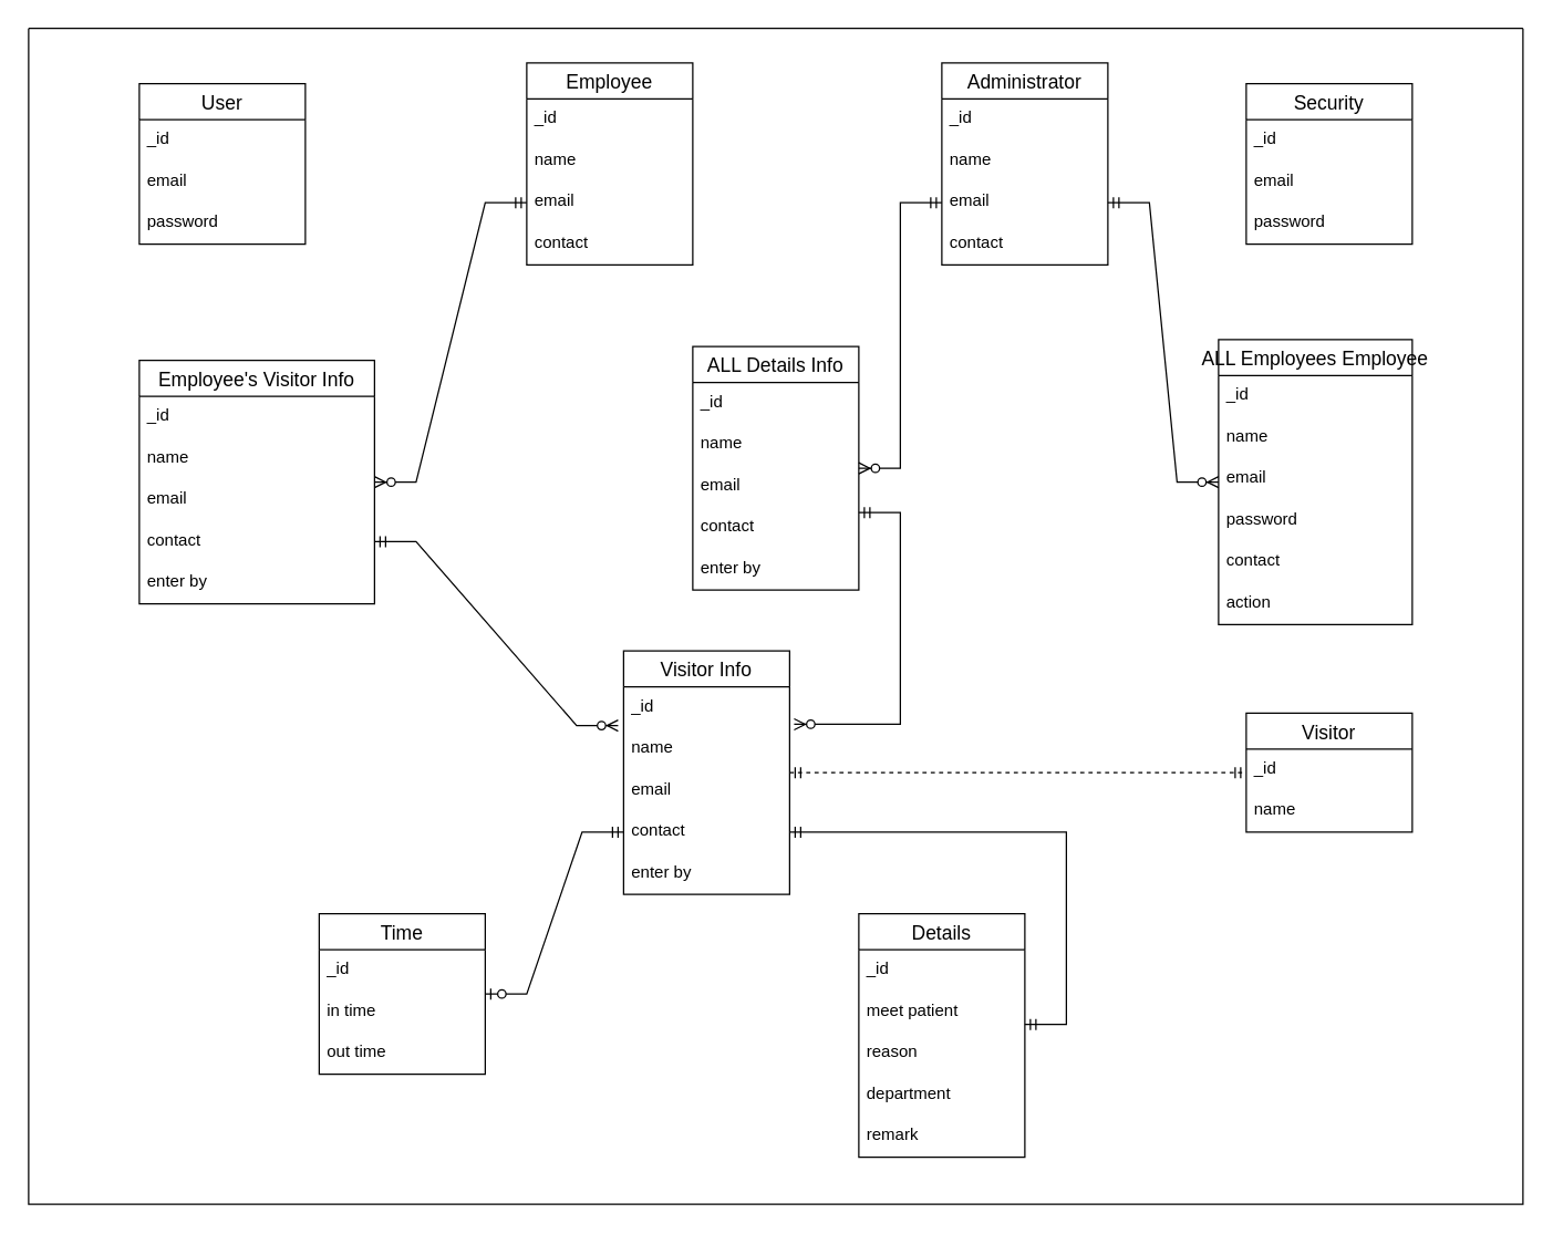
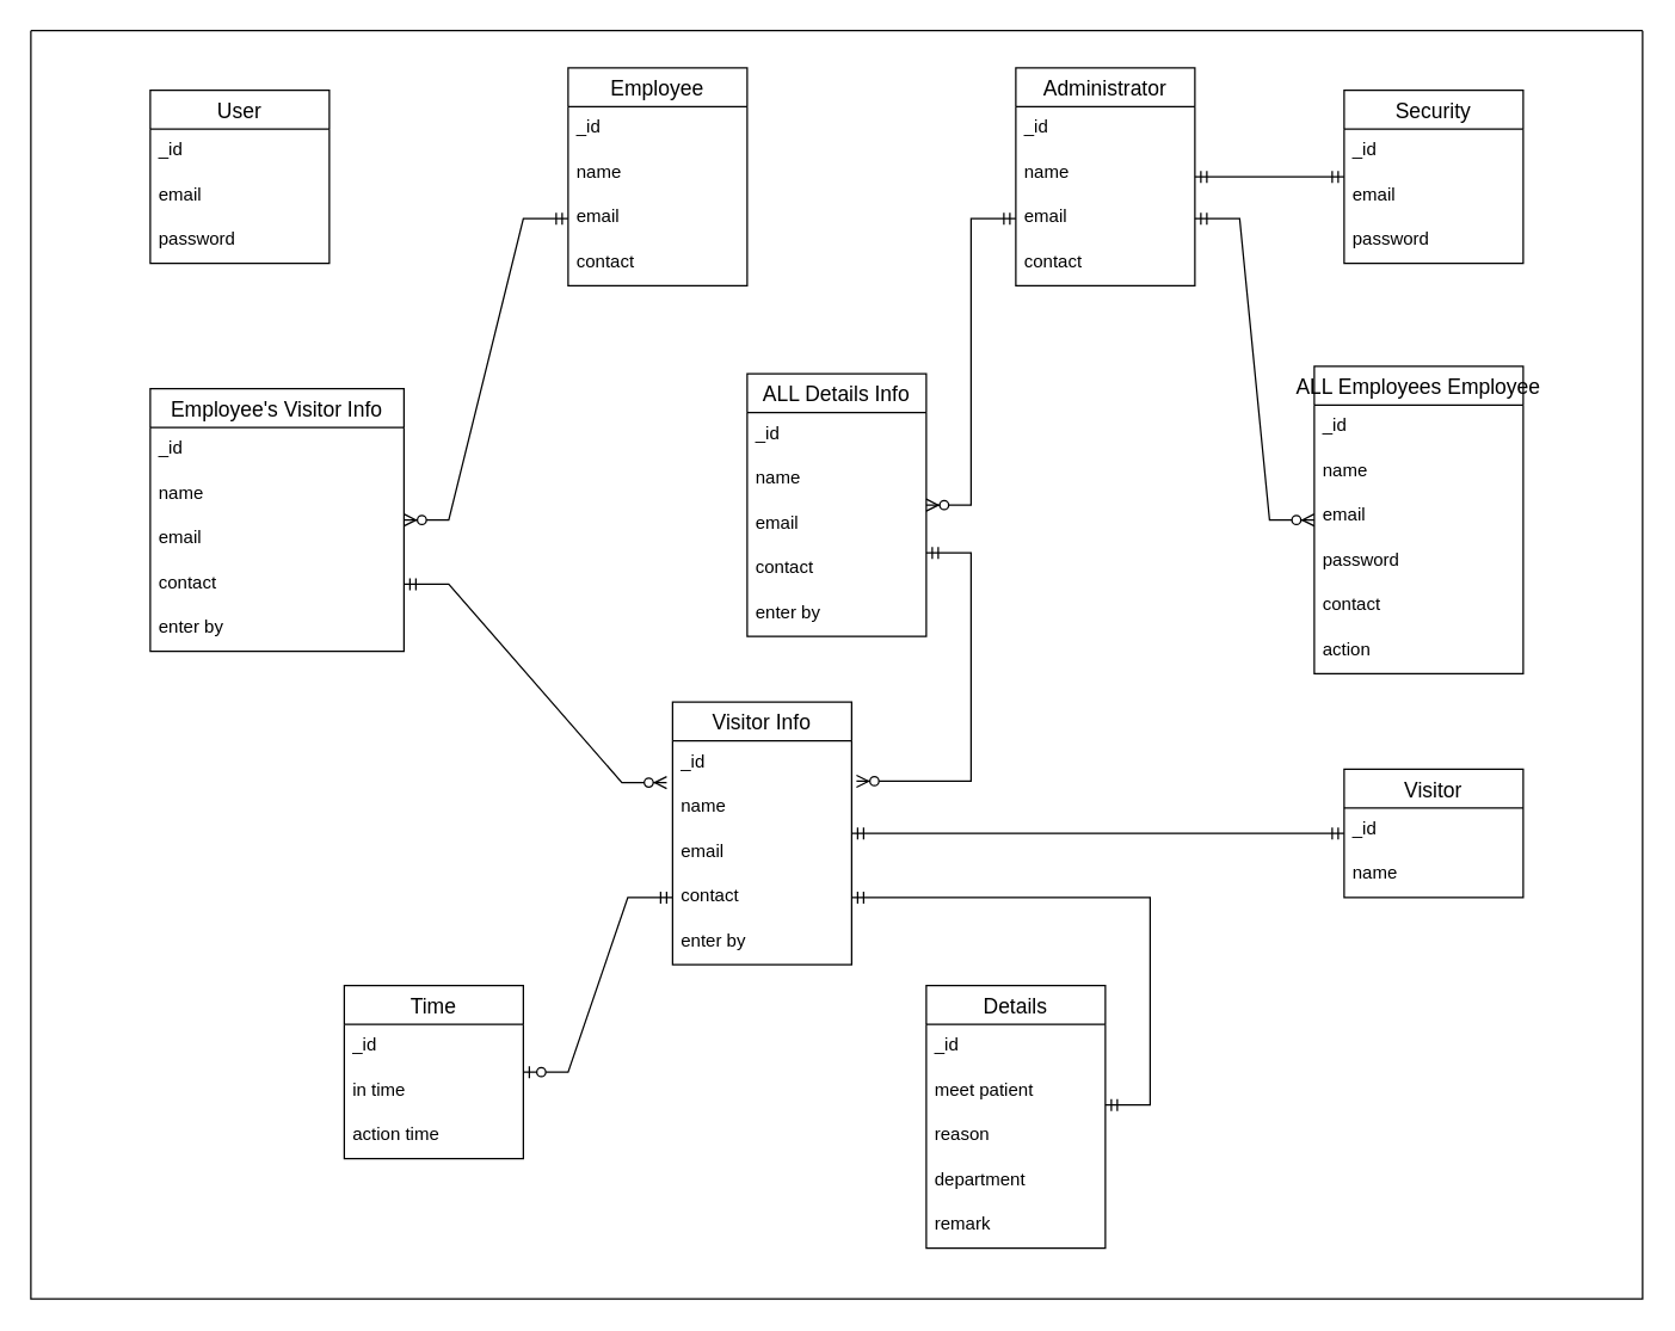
  <mxCell id="0" />
  <mxCell id="1" parent="0" />
  <mxCell id="2" value="User" style="swimlane;fontStyle=0;childLayout=stackLayout;horizontal=1;startSize=26;horizontalStack=0;resizeParent=1;resizeParentMax=0;resizeLast=0;collapsible=1;marginBottom=0;align=center;fontSize=14;" vertex="1" parent="1"><mxGeometry x="100" y="60" width="120" height="116" as="geometry" /></mxCell>
  <mxCell id="3" value="_id" style="text;strokeColor=none;fillColor=none;spacingLeft=4;spacingRight=4;overflow=hidden;rotatable=0;points=[[0,0.5],[1,0.5]];portConstraint=eastwest;fontSize=12;" vertex="1" parent="2"><mxGeometry y="26" width="120" height="30" as="geometry" /></mxCell>
  <mxCell id="4" value="email" style="text;strokeColor=none;fillColor=none;spacingLeft=4;spacingRight=4;overflow=hidden;rotatable=0;points=[[0,0.5],[1,0.5]];portConstraint=eastwest;fontSize=12;" vertex="1" parent="2"><mxGeometry y="56" width="120" height="30" as="geometry" /></mxCell>
  <mxCell id="5" value="password" style="text;strokeColor=none;fillColor=none;spacingLeft=4;spacingRight=4;overflow=hidden;rotatable=0;points=[[0,0.5],[1,0.5]];portConstraint=eastwest;fontSize=12;" vertex="1" parent="2"><mxGeometry y="86" width="120" height="30" as="geometry" /></mxCell>
  <mxCell id="6" value="Security" style="swimlane;fontStyle=0;childLayout=stackLayout;horizontal=1;startSize=26;horizontalStack=0;resizeParent=1;resizeParentMax=0;resizeLast=0;collapsible=1;marginBottom=0;align=center;fontSize=14;" vertex="1" parent="1"><mxGeometry x="900" y="60" width="120" height="116" as="geometry" /></mxCell>
  <mxCell id="7" value="_id" style="text;strokeColor=none;fillColor=none;spacingLeft=4;spacingRight=4;overflow=hidden;rotatable=0;points=[[0,0.5],[1,0.5]];portConstraint=eastwest;fontSize=12;" vertex="1" parent="6"><mxGeometry y="26" width="120" height="30" as="geometry" /></mxCell>
  <mxCell id="8" value="email" style="text;strokeColor=none;fillColor=none;spacingLeft=4;spacingRight=4;overflow=hidden;rotatable=0;points=[[0,0.5],[1,0.5]];portConstraint=eastwest;fontSize=12;" vertex="1" parent="6"><mxGeometry y="56" width="120" height="30" as="geometry" /></mxCell>
  <mxCell id="9" value="password" style="text;strokeColor=none;fillColor=none;spacingLeft=4;spacingRight=4;overflow=hidden;rotatable=0;points=[[0,0.5],[1,0.5]];portConstraint=eastwest;fontSize=12;" vertex="1" parent="6"><mxGeometry y="86" width="120" height="30" as="geometry" /></mxCell>
  <mxCell id="10" value="Visitor Info" style="swimlane;fontStyle=0;childLayout=stackLayout;horizontal=1;startSize=26;horizontalStack=0;resizeParent=1;resizeParentMax=0;resizeLast=0;collapsible=1;marginBottom=0;align=center;fontSize=14;" vertex="1" parent="1"><mxGeometry x="450" y="470" width="120" height="176" as="geometry"><mxRectangle x="510" y="320" width="70" height="26" as="alternateBounds" /></mxGeometry></mxCell>
  <mxCell id="11" value="_id" style="text;strokeColor=none;fillColor=none;spacingLeft=4;spacingRight=4;overflow=hidden;rotatable=0;points=[[0,0.5],[1,0.5]];portConstraint=eastwest;fontSize=12;" vertex="1" parent="10"><mxGeometry y="26" width="120" height="30" as="geometry" /></mxCell>
  <mxCell id="12" value="name" style="text;strokeColor=none;fillColor=none;spacingLeft=4;spacingRight=4;overflow=hidden;rotatable=0;points=[[0,0.5],[1,0.5]];portConstraint=eastwest;fontSize=12;" vertex="1" parent="10"><mxGeometry y="56" width="120" height="30" as="geometry" /></mxCell>
  <mxCell id="13" value="email" style="text;strokeColor=none;fillColor=none;spacingLeft=4;spacingRight=4;overflow=hidden;rotatable=0;points=[[0,0.5],[1,0.5]];portConstraint=eastwest;fontSize=12;" vertex="1" parent="10"><mxGeometry y="86" width="120" height="30" as="geometry" /></mxCell>
  <mxCell id="14" value="contact" style="text;strokeColor=none;fillColor=none;spacingLeft=4;spacingRight=4;overflow=hidden;rotatable=0;points=[[0,0.5],[1,0.5]];portConstraint=eastwest;fontSize=12;" vertex="1" parent="10"><mxGeometry y="116" width="120" height="30" as="geometry" /></mxCell>
  <mxCell id="15" value="enter by" style="text;strokeColor=none;fillColor=none;spacingLeft=4;spacingRight=4;overflow=hidden;rotatable=0;points=[[0,0.5],[1,0.5]];portConstraint=eastwest;fontSize=12;" vertex="1" parent="10"><mxGeometry y="146" width="120" height="30" as="geometry" /></mxCell>
  <mxCell id="16" value="Employee" style="swimlane;fontStyle=0;childLayout=stackLayout;horizontal=1;startSize=26;horizontalStack=0;resizeParent=1;resizeParentMax=0;resizeLast=0;collapsible=1;marginBottom=0;align=center;fontSize=14;" vertex="1" parent="1"><mxGeometry x="380" y="45" width="120" height="146" as="geometry" /></mxCell>
  <mxCell id="17" value="_id" style="text;strokeColor=none;fillColor=none;spacingLeft=4;spacingRight=4;overflow=hidden;rotatable=0;points=[[0,0.5],[1,0.5]];portConstraint=eastwest;fontSize=12;" vertex="1" parent="16"><mxGeometry y="26" width="120" height="30" as="geometry" /></mxCell>
  <mxCell id="18" value="name" style="text;strokeColor=none;fillColor=none;spacingLeft=4;spacingRight=4;overflow=hidden;rotatable=0;points=[[0,0.5],[1,0.5]];portConstraint=eastwest;fontSize=12;" vertex="1" parent="16"><mxGeometry y="56" width="120" height="30" as="geometry" /></mxCell>
  <mxCell id="19" value="email" style="text;strokeColor=none;fillColor=none;spacingLeft=4;spacingRight=4;overflow=hidden;rotatable=0;points=[[0,0.5],[1,0.5]];portConstraint=eastwest;fontSize=12;" vertex="1" parent="16"><mxGeometry y="86" width="120" height="30" as="geometry" /></mxCell>
  <mxCell id="20" value="contact" style="text;strokeColor=none;fillColor=none;spacingLeft=4;spacingRight=4;overflow=hidden;rotatable=0;points=[[0,0.5],[1,0.5]];portConstraint=eastwest;fontSize=12;" vertex="1" parent="16"><mxGeometry y="116" width="120" height="30" as="geometry" /></mxCell>
  <mxCell id="21" value="Administrator" style="swimlane;fontStyle=0;childLayout=stackLayout;horizontal=1;startSize=26;horizontalStack=0;resizeParent=1;resizeParentMax=0;resizeLast=0;collapsible=1;marginBottom=0;align=center;fontSize=14;" vertex="1" parent="1"><mxGeometry x="680" y="45" width="120" height="146" as="geometry" /></mxCell>
  <mxCell id="22" value="_id" style="text;strokeColor=none;fillColor=none;spacingLeft=4;spacingRight=4;overflow=hidden;rotatable=0;points=[[0,0.5],[1,0.5]];portConstraint=eastwest;fontSize=12;" vertex="1" parent="21"><mxGeometry y="26" width="120" height="30" as="geometry" /></mxCell>
  <mxCell id="23" value="name" style="text;strokeColor=none;fillColor=none;spacingLeft=4;spacingRight=4;overflow=hidden;rotatable=0;points=[[0,0.5],[1,0.5]];portConstraint=eastwest;fontSize=12;" vertex="1" parent="21"><mxGeometry y="56" width="120" height="30" as="geometry" /></mxCell>
  <mxCell id="24" value="email" style="text;strokeColor=none;fillColor=none;spacingLeft=4;spacingRight=4;overflow=hidden;rotatable=0;points=[[0,0.5],[1,0.5]];portConstraint=eastwest;fontSize=12;" vertex="1" parent="21"><mxGeometry y="86" width="120" height="30" as="geometry" /></mxCell>
  <mxCell id="25" value="contact" style="text;strokeColor=none;fillColor=none;spacingLeft=4;spacingRight=4;overflow=hidden;rotatable=0;points=[[0,0.5],[1,0.5]];portConstraint=eastwest;fontSize=12;" vertex="1" parent="21"><mxGeometry y="116" width="120" height="30" as="geometry" /></mxCell>
  <mxCell id="26" value="Details" style="swimlane;fontStyle=0;childLayout=stackLayout;horizontal=1;startSize=26;horizontalStack=0;resizeParent=1;resizeParentMax=0;resizeLast=0;collapsible=1;marginBottom=0;align=center;fontSize=14;" vertex="1" parent="1"><mxGeometry x="620" y="660" width="120" height="176" as="geometry"><mxRectangle x="510" y="320" width="70" height="26" as="alternateBounds" /></mxGeometry></mxCell>
  <mxCell id="27" value="_id" style="text;strokeColor=none;fillColor=none;spacingLeft=4;spacingRight=4;overflow=hidden;rotatable=0;points=[[0,0.5],[1,0.5]];portConstraint=eastwest;fontSize=12;" vertex="1" parent="26"><mxGeometry y="26" width="120" height="30" as="geometry" /></mxCell>
  <mxCell id="28" value="meet patient" style="text;strokeColor=none;fillColor=none;spacingLeft=4;spacingRight=4;overflow=hidden;rotatable=0;points=[[0,0.5],[1,0.5]];portConstraint=eastwest;fontSize=12;" vertex="1" parent="26"><mxGeometry y="56" width="120" height="30" as="geometry" /></mxCell>
  <mxCell id="29" value="reason" style="text;strokeColor=none;fillColor=none;spacingLeft=4;spacingRight=4;overflow=hidden;rotatable=0;points=[[0,0.5],[1,0.5]];portConstraint=eastwest;fontSize=12;" vertex="1" parent="26"><mxGeometry y="86" width="120" height="30" as="geometry" /></mxCell>
  <mxCell id="30" value="department" style="text;strokeColor=none;fillColor=none;spacingLeft=4;spacingRight=4;overflow=hidden;rotatable=0;points=[[0,0.5],[1,0.5]];portConstraint=eastwest;fontSize=12;" vertex="1" parent="26"><mxGeometry y="116" width="120" height="30" as="geometry" /></mxCell>
  <mxCell id="31" value="remark" style="text;strokeColor=none;fillColor=none;spacingLeft=4;spacingRight=4;overflow=hidden;rotatable=0;points=[[0,0.5],[1,0.5]];portConstraint=eastwest;fontSize=12;" vertex="1" parent="26"><mxGeometry y="146" width="120" height="30" as="geometry" /></mxCell>
  <mxCell id="32" value="ALL Details Info" style="swimlane;fontStyle=0;childLayout=stackLayout;horizontal=1;startSize=26;horizontalStack=0;resizeParent=1;resizeParentMax=0;resizeLast=0;collapsible=1;marginBottom=0;align=center;fontSize=14;" vertex="1" parent="1"><mxGeometry x="500" y="250" width="120" height="176" as="geometry"><mxRectangle x="510" y="320" width="70" height="26" as="alternateBounds" /></mxGeometry></mxCell>
  <mxCell id="33" value="_id" style="text;strokeColor=none;fillColor=none;spacingLeft=4;spacingRight=4;overflow=hidden;rotatable=0;points=[[0,0.5],[1,0.5]];portConstraint=eastwest;fontSize=12;" vertex="1" parent="32"><mxGeometry y="26" width="120" height="30" as="geometry" /></mxCell>
  <mxCell id="34" value="name" style="text;strokeColor=none;fillColor=none;spacingLeft=4;spacingRight=4;overflow=hidden;rotatable=0;points=[[0,0.5],[1,0.5]];portConstraint=eastwest;fontSize=12;" vertex="1" parent="32"><mxGeometry y="56" width="120" height="30" as="geometry" /></mxCell>
  <mxCell id="35" value="email" style="text;strokeColor=none;fillColor=none;spacingLeft=4;spacingRight=4;overflow=hidden;rotatable=0;points=[[0,0.5],[1,0.5]];portConstraint=eastwest;fontSize=12;" vertex="1" parent="32"><mxGeometry y="86" width="120" height="30" as="geometry" /></mxCell>
  <mxCell id="36" value="contact" style="text;strokeColor=none;fillColor=none;spacingLeft=4;spacingRight=4;overflow=hidden;rotatable=0;points=[[0,0.5],[1,0.5]];portConstraint=eastwest;fontSize=12;" vertex="1" parent="32"><mxGeometry y="116" width="120" height="30" as="geometry" /></mxCell>
  <mxCell id="37" value="enter by" style="text;strokeColor=none;fillColor=none;spacingLeft=4;spacingRight=4;overflow=hidden;rotatable=0;points=[[0,0.5],[1,0.5]];portConstraint=eastwest;fontSize=12;" vertex="1" parent="32"><mxGeometry y="146" width="120" height="30" as="geometry" /></mxCell>
  <mxCell id="38" value="ALL Employees Employee" style="swimlane;fontStyle=0;childLayout=stackLayout;horizontal=1;startSize=26;horizontalStack=0;resizeParent=1;resizeParentMax=0;resizeLast=0;collapsible=1;marginBottom=0;align=center;fontSize=14;" vertex="1" parent="1"><mxGeometry x="880" y="245" width="140" height="206" as="geometry" /></mxCell>
  <mxCell id="39" value="_id" style="text;strokeColor=none;fillColor=none;spacingLeft=4;spacingRight=4;overflow=hidden;rotatable=0;points=[[0,0.5],[1,0.5]];portConstraint=eastwest;fontSize=12;" vertex="1" parent="38"><mxGeometry y="26" width="140" height="30" as="geometry" /></mxCell>
  <mxCell id="40" value="name" style="text;strokeColor=none;fillColor=none;spacingLeft=4;spacingRight=4;overflow=hidden;rotatable=0;points=[[0,0.5],[1,0.5]];portConstraint=eastwest;fontSize=12;" vertex="1" parent="38"><mxGeometry y="56" width="140" height="30" as="geometry" /></mxCell>
  <mxCell id="41" value="email" style="text;strokeColor=none;fillColor=none;spacingLeft=4;spacingRight=4;overflow=hidden;rotatable=0;points=[[0,0.5],[1,0.5]];portConstraint=eastwest;fontSize=12;" vertex="1" parent="38"><mxGeometry y="86" width="140" height="30" as="geometry" /></mxCell>
  <mxCell id="42" value="password" style="text;strokeColor=none;fillColor=none;spacingLeft=4;spacingRight=4;overflow=hidden;rotatable=0;points=[[0,0.5],[1,0.5]];portConstraint=eastwest;fontSize=12;" vertex="1" parent="38"><mxGeometry y="116" width="140" height="30" as="geometry" /></mxCell>
  <mxCell id="43" value="contact" style="text;strokeColor=none;fillColor=none;spacingLeft=4;spacingRight=4;overflow=hidden;rotatable=0;points=[[0,0.5],[1,0.5]];portConstraint=eastwest;fontSize=12;" vertex="1" parent="38"><mxGeometry y="146" width="140" height="30" as="geometry" /></mxCell>
  <mxCell id="44" value="action" style="text;strokeColor=none;fillColor=none;spacingLeft=4;spacingRight=4;overflow=hidden;rotatable=0;points=[[0,0.5],[1,0.5]];portConstraint=eastwest;fontSize=12;" vertex="1" parent="38"><mxGeometry y="176" width="140" height="30" as="geometry" /></mxCell>
  <mxCell id="45" value="Employee's Visitor Info" style="swimlane;fontStyle=0;childLayout=stackLayout;horizontal=1;startSize=26;horizontalStack=0;resizeParent=1;resizeParentMax=0;resizeLast=0;collapsible=1;marginBottom=0;align=center;fontSize=14;" vertex="1" parent="1"><mxGeometry x="100" y="260" width="170" height="176" as="geometry"><mxRectangle x="510" y="320" width="70" height="26" as="alternateBounds" /></mxGeometry></mxCell>
  <mxCell id="46" value="_id" style="text;strokeColor=none;fillColor=none;spacingLeft=4;spacingRight=4;overflow=hidden;rotatable=0;points=[[0,0.5],[1,0.5]];portConstraint=eastwest;fontSize=12;" vertex="1" parent="45"><mxGeometry y="26" width="170" height="30" as="geometry" /></mxCell>
  <mxCell id="47" value="name" style="text;strokeColor=none;fillColor=none;spacingLeft=4;spacingRight=4;overflow=hidden;rotatable=0;points=[[0,0.5],[1,0.5]];portConstraint=eastwest;fontSize=12;" vertex="1" parent="45"><mxGeometry y="56" width="170" height="30" as="geometry" /></mxCell>
  <mxCell id="48" value="email" style="text;strokeColor=none;fillColor=none;spacingLeft=4;spacingRight=4;overflow=hidden;rotatable=0;points=[[0,0.5],[1,0.5]];portConstraint=eastwest;fontSize=12;" vertex="1" parent="45"><mxGeometry y="86" width="170" height="30" as="geometry" /></mxCell>
  <mxCell id="49" value="contact" style="text;strokeColor=none;fillColor=none;spacingLeft=4;spacingRight=4;overflow=hidden;rotatable=0;points=[[0,0.5],[1,0.5]];portConstraint=eastwest;fontSize=12;" vertex="1" parent="45"><mxGeometry y="116" width="170" height="30" as="geometry" /></mxCell>
  <mxCell id="50" value="enter by" style="text;strokeColor=none;fillColor=none;spacingLeft=4;spacingRight=4;overflow=hidden;rotatable=0;points=[[0,0.5],[1,0.5]];portConstraint=eastwest;fontSize=12;" vertex="1" parent="45"><mxGeometry y="146" width="170" height="30" as="geometry" /></mxCell>
  <mxCell id="51" value="Time" style="swimlane;fontStyle=0;childLayout=stackLayout;horizontal=1;startSize=26;horizontalStack=0;resizeParent=1;resizeParentMax=0;resizeLast=0;collapsible=1;marginBottom=0;align=center;fontSize=14;" vertex="1" parent="1"><mxGeometry x="230" y="660" width="120" height="116" as="geometry"><mxRectangle x="510" y="320" width="70" height="26" as="alternateBounds" /></mxGeometry></mxCell>
  <mxCell id="52" value="_id" style="text;strokeColor=none;fillColor=none;spacingLeft=4;spacingRight=4;overflow=hidden;rotatable=0;points=[[0,0.5],[1,0.5]];portConstraint=eastwest;fontSize=12;" vertex="1" parent="51"><mxGeometry y="26" width="120" height="30" as="geometry" /></mxCell>
  <mxCell id="53" value="in time" style="text;strokeColor=none;fillColor=none;spacingLeft=4;spacingRight=4;overflow=hidden;rotatable=0;points=[[0,0.5],[1,0.5]];portConstraint=eastwest;fontSize=12;" vertex="1" parent="51"><mxGeometry y="56" width="120" height="30" as="geometry" /></mxCell>
- <mxCell id="54" value="out time" style="text;strokeColor=none;fillColor=none;spacingLeft=4;spacingRight=4;overflow=hidden;rotatable=0;points=[[0,0.5],[1,0.5]];portConstraint=eastwest;fontSize=12;" vertex="1" parent="51"><mxGeometry y="86" width="120" height="30" as="geometry" /></mxCell>
+ <mxCell id="54" value="action time" style="text;strokeColor=none;fillColor=none;spacingLeft=4;spacingRight=4;overflow=hidden;rotatable=0;points=[[0,0.5],[1,0.5]];portConstraint=eastwest;fontSize=12;" vertex="1" parent="51"><mxGeometry y="86" width="120" height="30" as="geometry" /></mxCell>
+ <mxCell id="55" value="" style="edgeStyle=entityRelationEdgeStyle;fontSize=12;html=1;endArrow=ERmandOne;startArrow=ERmandOne;rounded=0;" edge="1" parent="1" source="21" target="6"><mxGeometry width="100" height="100" relative="1" as="geometry"><mxPoint x="630" y="310" as="sourcePoint" /><mxPoint x="730" y="210" as="targetPoint" /></mxGeometry></mxCell>
  <mxCell id="56" value="" style="edgeStyle=entityRelationEdgeStyle;fontSize=12;html=1;endArrow=ERzeroToMany;startArrow=ERmandOne;rounded=0;exitX=0;exitY=0.5;exitDx=0;exitDy=0;" edge="1" parent="1" source="19" target="45"><mxGeometry width="100" height="100" relative="1" as="geometry"><mxPoint x="360" y="160" as="sourcePoint" /><mxPoint x="680" y="220" as="targetPoint" /></mxGeometry></mxCell>
  <mxCell id="57" value="" style="edgeStyle=entityRelationEdgeStyle;fontSize=12;html=1;endArrow=ERzeroToMany;startArrow=ERmandOne;rounded=0;exitX=1;exitY=0.5;exitDx=0;exitDy=0;" edge="1" parent="1" source="24" target="38"><mxGeometry width="100" height="100" relative="1" as="geometry"><mxPoint x="780" y="152" as="sourcePoint" /><mxPoint x="280" y="343" as="targetPoint" /></mxGeometry></mxCell>
  <mxCell id="58" value="" style="edgeStyle=entityRelationEdgeStyle;fontSize=12;html=1;endArrow=ERzeroToMany;startArrow=ERmandOne;rounded=0;" edge="1" parent="1" source="24" target="32"><mxGeometry width="100" height="100" relative="1" as="geometry"><mxPoint x="380" y="240" as="sourcePoint" /><mxPoint x="480" y="140" as="targetPoint" /></mxGeometry></mxCell>
- <mxCell id="59" value="" style="edgeStyle=entityRelationEdgeStyle;fontSize=12;html=1;endArrow=ERmandOne;startArrow=ERmandOne;rounded=0;dashed=1;" edge="1" parent="1" source="10" target="65"><mxGeometry width="100" height="100" relative="1" as="geometry"><mxPoint x="230" y="128" as="sourcePoint" /><mxPoint x="390" y="128" as="targetPoint" /></mxGeometry></mxCell>
+ <mxCell id="59" value="" style="edgeStyle=entityRelationEdgeStyle;fontSize=12;html=1;endArrow=ERmandOne;startArrow=ERmandOne;rounded=0;" edge="1" parent="1" source="10" target="65"><mxGeometry width="100" height="100" relative="1" as="geometry"><mxPoint x="230" y="128" as="sourcePoint" /><mxPoint x="390" y="128" as="targetPoint" /></mxGeometry></mxCell>
  <mxCell id="60" value="" style="edgeStyle=entityRelationEdgeStyle;fontSize=12;html=1;endArrow=ERzeroToMany;startArrow=ERmandOne;rounded=0;exitX=1;exitY=0.5;exitDx=0;exitDy=0;entryX=-0.033;entryY=0.933;entryDx=0;entryDy=0;entryPerimeter=0;" edge="1" parent="1" source="49" target="11"><mxGeometry width="100" height="100" relative="1" as="geometry"><mxPoint x="450" y="440" as="sourcePoint" /><mxPoint x="550" y="340" as="targetPoint" /></mxGeometry></mxCell>
  <mxCell id="61" value="" style="edgeStyle=entityRelationEdgeStyle;fontSize=12;html=1;endArrow=ERmandOne;startArrow=ERmandOne;rounded=0;entryX=1;entryY=0.5;entryDx=0;entryDy=0;" edge="1" parent="1" target="14"><mxGeometry width="100" height="100" relative="1" as="geometry"><mxPoint x="740" y="740" as="sourcePoint" /><mxPoint x="550" y="580" as="targetPoint" /></mxGeometry></mxCell>
  <mxCell id="62" value="" style="edgeStyle=entityRelationEdgeStyle;fontSize=12;html=1;endArrow=ERzeroToMany;startArrow=ERmandOne;rounded=0;entryX=1.027;entryY=0.902;entryDx=0;entryDy=0;entryPerimeter=0;" edge="1" parent="1" target="11"><mxGeometry width="100" height="100" relative="1" as="geometry"><mxPoint x="620" y="370" as="sourcePoint" /><mxPoint x="570" y="490" as="targetPoint" /></mxGeometry></mxCell>
  <mxCell id="63" value="" style="edgeStyle=entityRelationEdgeStyle;fontSize=12;html=1;endArrow=ERzeroToOne;startArrow=ERmandOne;rounded=0;exitX=0;exitY=0.5;exitDx=0;exitDy=0;" edge="1" parent="1" source="14" target="51"><mxGeometry width="100" height="100" relative="1" as="geometry"><mxPoint x="450" y="720" as="sourcePoint" /><mxPoint x="550" y="620" as="targetPoint" /></mxGeometry></mxCell>
  <mxCell id="64" value="" style="swimlane;startSize=0;" vertex="1" parent="1"><mxGeometry width="1080" height="850" as="geometry" x="20" y="20" /></mxCell>
  <mxCell id="65" value="Visitor" style="swimlane;fontStyle=0;childLayout=stackLayout;horizontal=1;startSize=26;horizontalStack=0;resizeParent=1;resizeParentMax=0;resizeLast=0;collapsible=1;marginBottom=0;align=center;fontSize=14;" vertex="1" parent="64"><mxGeometry x="880" y="495" width="120" height="86" as="geometry"><mxRectangle x="510" y="320" width="70" height="26" as="alternateBounds" /></mxGeometry></mxCell>
  <mxCell id="66" value="_id" style="text;strokeColor=none;fillColor=none;spacingLeft=4;spacingRight=4;overflow=hidden;rotatable=0;points=[[0,0.5],[1,0.5]];portConstraint=eastwest;fontSize=12;" vertex="1" parent="65"><mxGeometry y="26" width="120" height="30" as="geometry" /></mxCell>
  <mxCell id="67" value="name" style="text;strokeColor=none;fillColor=none;spacingLeft=4;spacingRight=4;overflow=hidden;rotatable=0;points=[[0,0.5],[1,0.5]];portConstraint=eastwest;fontSize=12;" vertex="1" parent="65"><mxGeometry y="56" width="120" height="30" as="geometry" /></mxCell>
